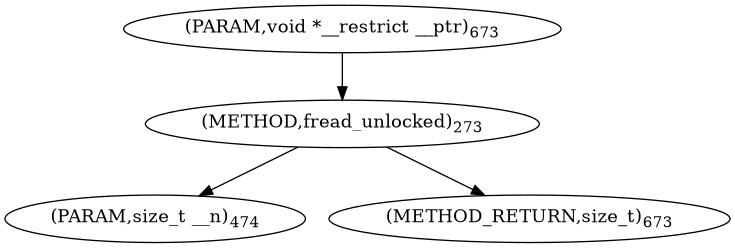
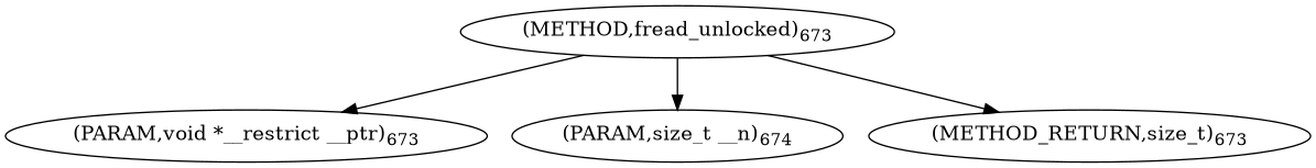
  digraph {
-   n1 [label=<(METHOD,fread_unlocked)<SUB>273</SUB>>]
+   n1 [label=<(METHOD,fread_unlocked)<SUB>673</SUB>>]
    n2 [label=<(PARAM,void *__restrict __ptr)<SUB>673</SUB>>]
-   n3 [label=<(PARAM,size_t __n)<SUB>474</SUB>>]
+   n3 [label=<(PARAM,size_t __n)<SUB>674</SUB>>]
    n4 [label=<(METHOD_RETURN,size_t)<SUB>673</SUB>>]
-   n2 -> n1
+   n1 -> n2
    n1 -> n3
    n1 -> n4
  }
